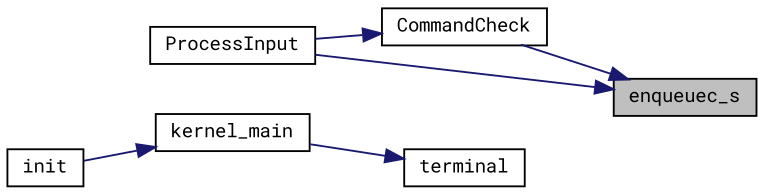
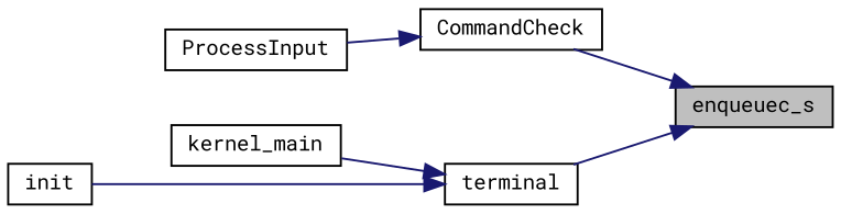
  digraph {
    fontname="Roboto Mono"
    rankdir=RL
    node [color=black fillcolor=white fontname="Roboto Mono" fontsize=10 shape=record style=filled]
    edge [color=midnightblue dir=back fontname="Roboto Mono" fontsize=10 labelfontname=Helvetica labelfontsize=10 style=solid]
    n1 [fillcolor=grey75 fontcolor=black height=0.2 label=enqueuec_s width=0.4]
    n2 [height=0.2 label=CommandCheck width=0.4]
    n3 [height=0.2 label=ProcessInput width=0.4]
    n4 [height=0.2 label=terminal width=0.4]
    n5 [height=0.2 label=kernel_main width=0.4]
    n6 [height=0.2 label=init width=0.4]
    n1 -> n2
-   n1 -> n3
+   n1 -> n4
    n2 -> n3
    n4 -> n5
-   n5 -> n6
+   n4 -> n6
  }
